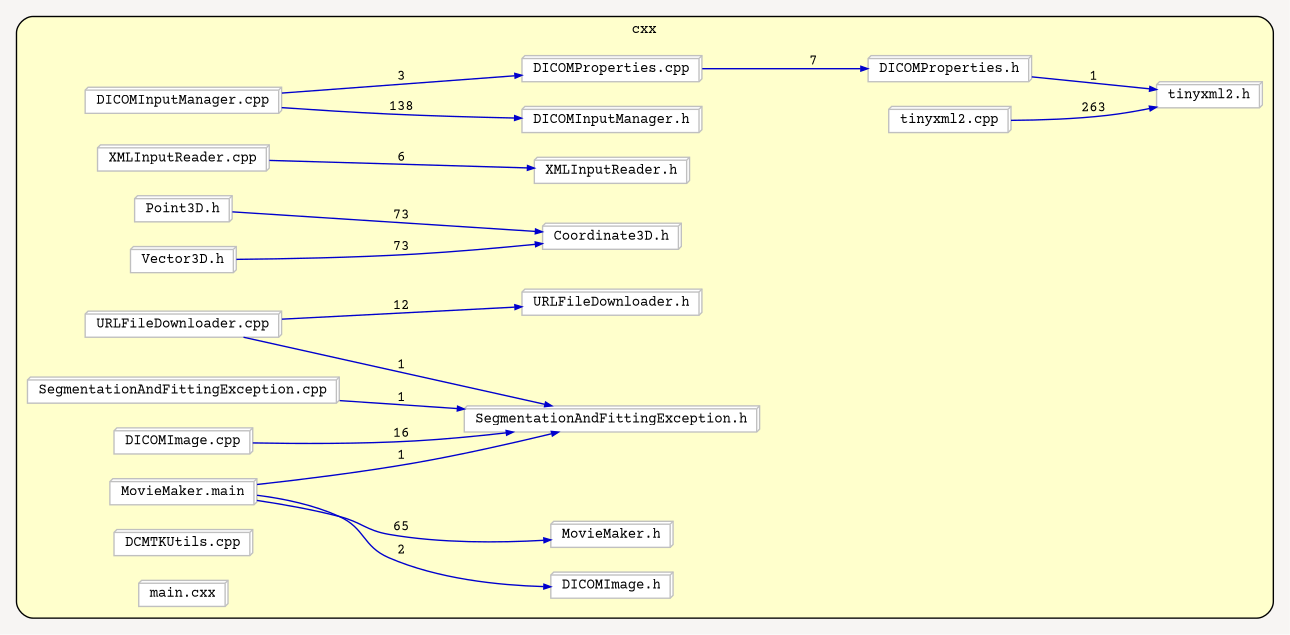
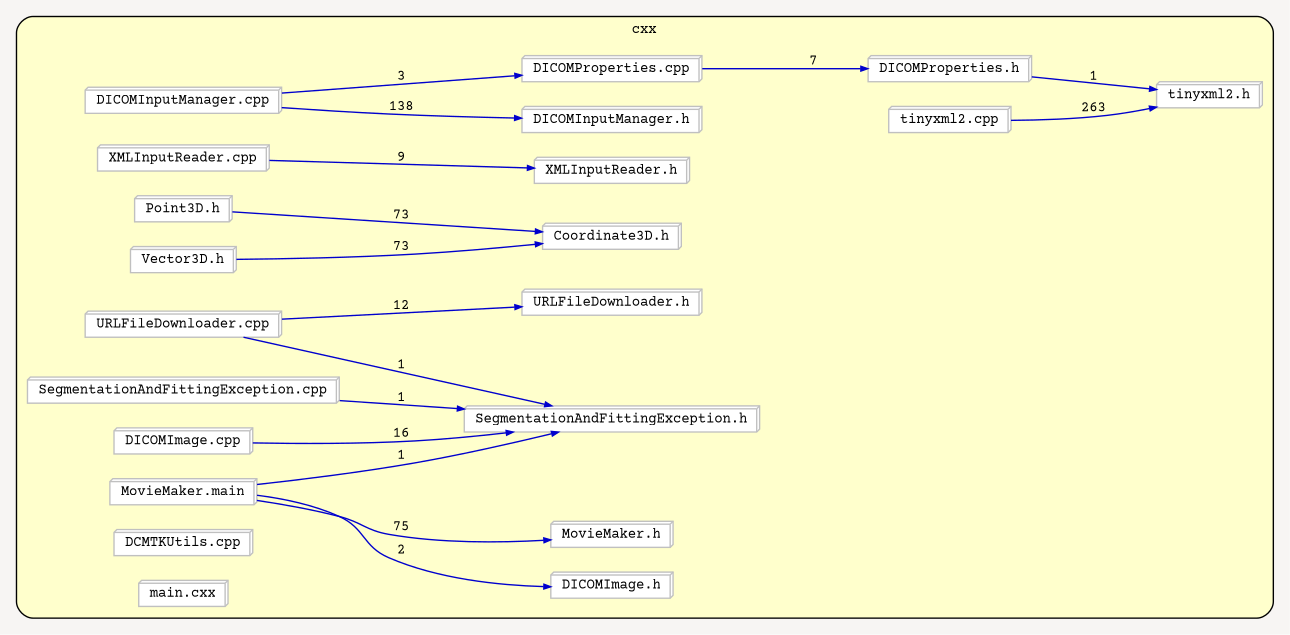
  digraph {
    bgcolor="#F7F5F3"
    compound=true
    fillcolor="#FFFFCC"
    fontname="Courier Prime"
    fontsize=10
    pack=true
    packmode=clust
    rankdir=LR
    ranksep=1.0
    style="rounded,filled"
    node [color=grey compound=true fillcolor=white fixedsize=false fontname="Courier Prime" fontsize=10 node_initialized=no shape=box3d style=filled]
    edge [arrowhead=normal arrowsize=0.5 arrowtail=none color=blue3 compound=true dir=forward fontcolor=black fontname="Courier Prime" fontsize=10]
    __N2 [fixedsize=true height=0.01 shape=none style="invis,none" width=0.347222]
    n2 [height=0.0 label="DICOMInputManager.cpp" width=0.0]
    n3 [height=0.0 label="DICOMInputManager.h" width=0.0]
    n4 [height=0.0 label="DICOMProperties.cpp" width=0.0]
    n5 [height=0.0 label="DICOMProperties.h" width=0.0]
    n6 [height=0.0 label="tinyxml2.h" width=0.0]
    n7 [height=0.0 label="tinyxml2.cpp" width=0.0]
    n8 [height=0.0 label="URLFileDownloader.cpp" width=0.0]
    n9 [height=0.0 label="URLFileDownloader.h" width=0.0]
    n10 [height=0.0 label="SegmentationAndFittingException.h" width=0.0]
    n11 [height=0.0 label="Vector3D.h" width=0.0]
    n12 [height=0.0 label="Coordinate3D.h" width=0.0]
    n13 [height=0.0 label="XMLInputReader.cpp" width=0.0]
    n14 [height=0.0 label="XMLInputReader.h" width=0.0]
    n15 [height=0.0 label="Point3D.h" width=0.0]
    n16 [height=0.0 label="SegmentationAndFittingException.cpp" width=0.0]
    n17 [height=0.0 label="DICOMImage.cpp" width=0.0]
    n18 [height=0.0 label="DICOMImage.h" width=0.0]
    n19 [height=0.0 label="MovieMaker.h" width=0.0]
    n20 [height=0.0 label="MovieMaker.main" width=0.0]
    n21 [height=0.0 label="DCMTKUtils.cpp" width=0.0]
    n22 [height=0.0 label="main.cxx" width=0.0]
    subgraph cluster_1 {
      label=cxx
      __N2
      n2
      n3
      n4
      n5
      n6
      n7
      n8
      n9
      n10
      n11
      n12
      n13
      n14
      n15
      n16
      n17
      n18
      n19
      n20
      n21
      n22
    }
    n2 -> n3 [label=138]
    n2 -> n4 [label=3]
    n4 -> n5 [label=7]
    n5 -> n6 [label=1]
    n7 -> n6 [label=263]
    n8 -> n9 [label=12]
    n8 -> n10 [label=1]
    n11 -> n12 [label=73]
-   n13 -> n14 [label=6]
+   n13 -> n14 [label=9]
    n15 -> n12 [label=73]
    n16 -> n10 [label=1]
    n17 -> n10 [label=16]
    n20 -> n10 [label=1]
    n20 -> n18 [label=2]
-   n20 -> n19 [label=65]
+   n20 -> n19 [label=75]
  }
